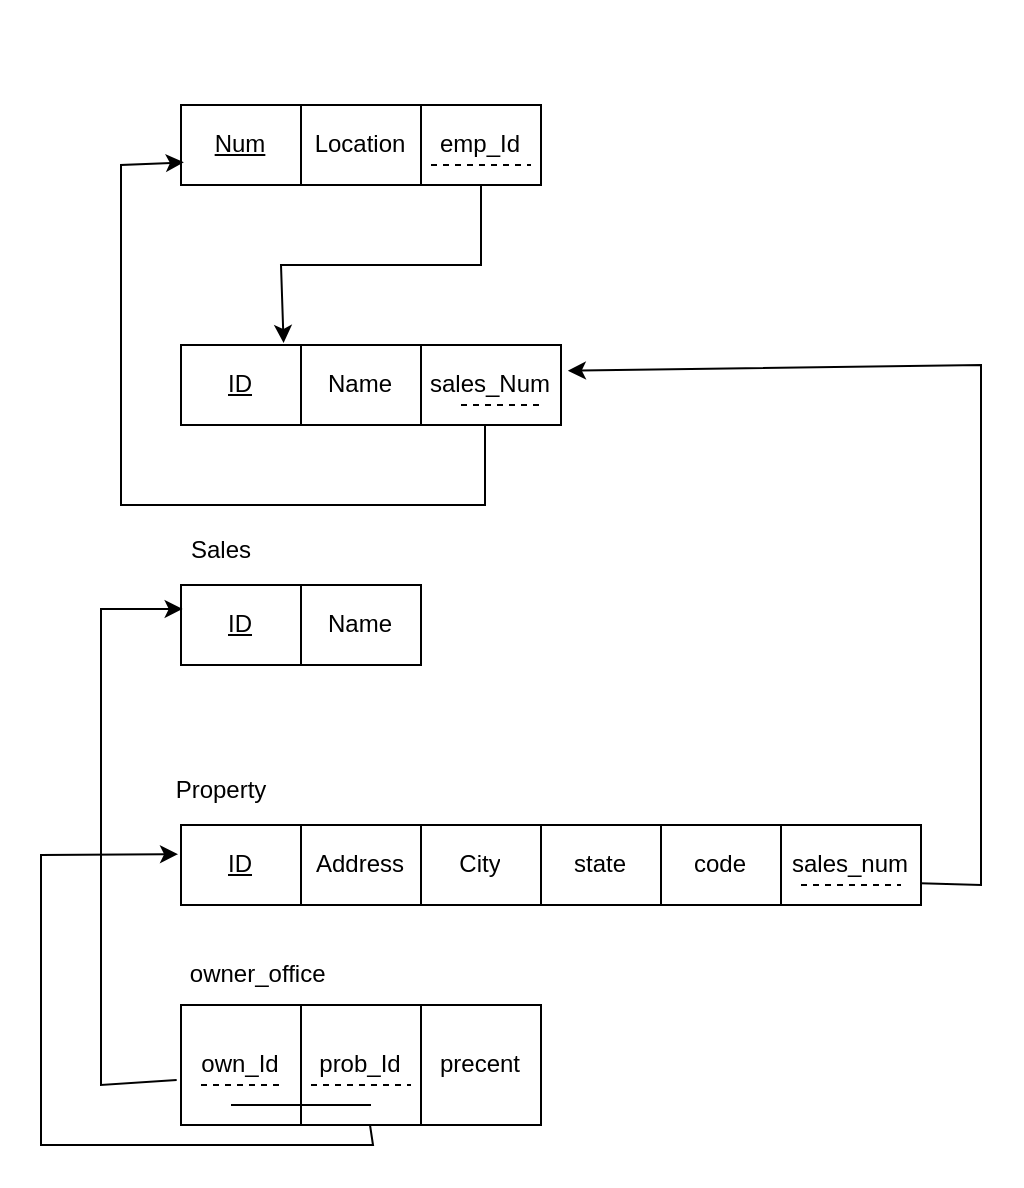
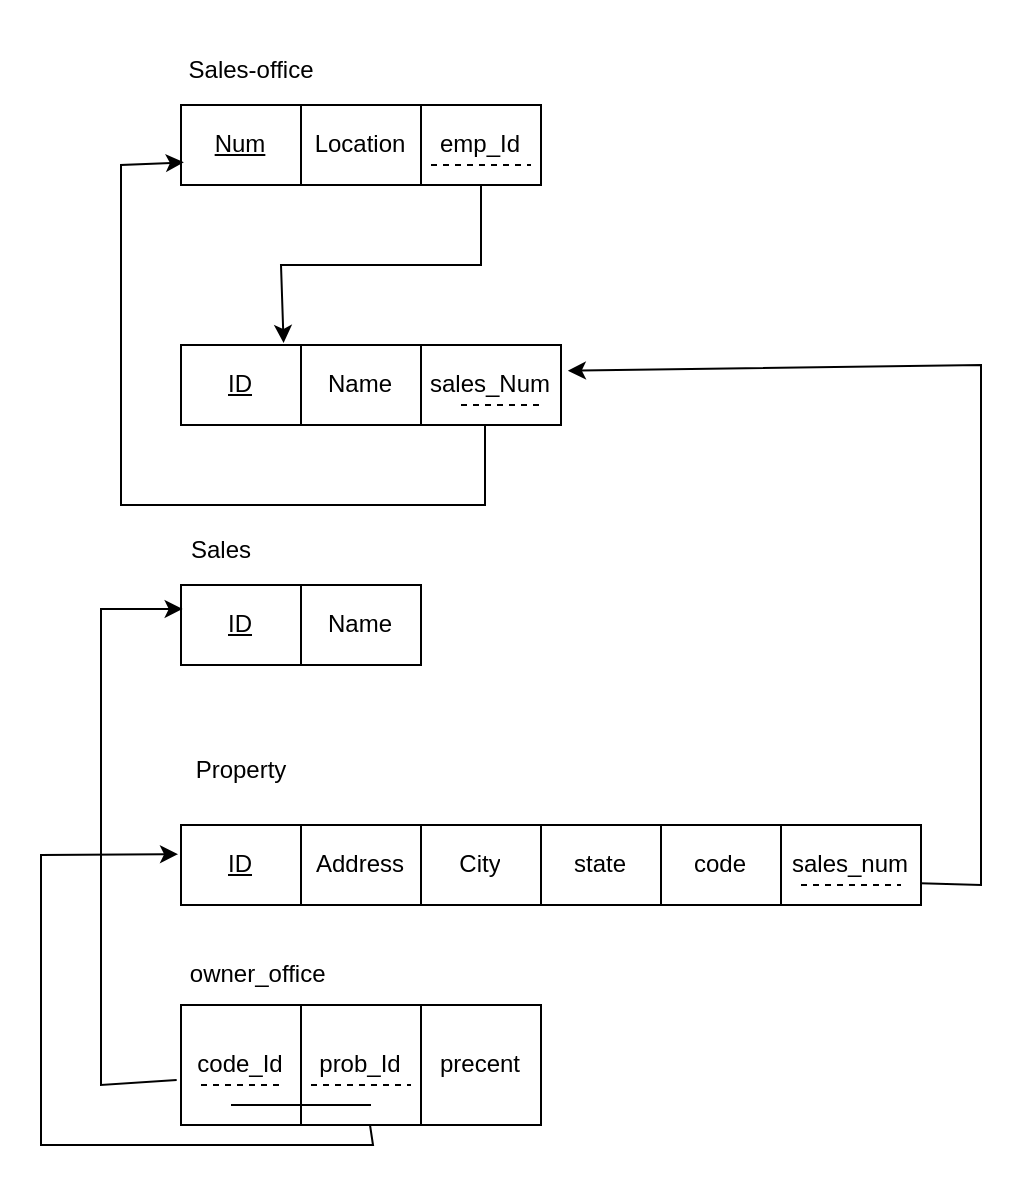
  <mxCell id="0" />
  <mxCell id="1" parent="0" />
  <mxCell id="2" value="" style="shape=table;startSize=0;container=1;collapsible=0;childLayout=tableLayout;" vertex="1" parent="1"><mxGeometry x="90" y="52" width="180" height="40" as="geometry" /></mxCell>
  <mxCell id="3" value="" style="shape=tableRow;horizontal=0;startSize=0;swimlaneHead=0;swimlaneBody=0;strokeColor=inherit;top=0;left=0;bottom=0;right=0;collapsible=0;dropTarget=0;fillColor=none;points=[[0,0.5],[1,0.5]];portConstraint=eastwest;" vertex="1" parent="2"><mxGeometry width="180" height="40" as="geometry" /></mxCell>
  <mxCell id="4" value="&lt;u&gt;Num&lt;/u&gt;" style="shape=partialRectangle;html=1;whiteSpace=wrap;connectable=0;strokeColor=inherit;overflow=hidden;fillColor=none;top=0;left=0;bottom=0;right=0;pointerEvents=1;" vertex="1" parent="3"><mxGeometry width="60" height="40" as="geometry"><mxRectangle width="60" height="40" as="alternateBounds" /></mxGeometry></mxCell>
  <mxCell id="5" value="Location" style="shape=partialRectangle;html=1;whiteSpace=wrap;connectable=0;strokeColor=inherit;overflow=hidden;fillColor=none;top=0;left=0;bottom=0;right=0;pointerEvents=1;" vertex="1" parent="3"><mxGeometry x="60" width="60" height="40" as="geometry"><mxRectangle width="60" height="40" as="alternateBounds" /></mxGeometry></mxCell>
  <mxCell id="6" value="emp_Id" style="shape=partialRectangle;html=1;whiteSpace=wrap;connectable=0;strokeColor=inherit;overflow=hidden;fillColor=none;top=0;left=0;bottom=0;right=0;pointerEvents=1;" vertex="1" parent="3"><mxGeometry x="120" width="60" height="40" as="geometry"><mxRectangle width="60" height="40" as="alternateBounds" /></mxGeometry></mxCell>
+ <mxCell id="7" value="Sales-office" style="text;html=1;align=center;verticalAlign=middle;resizable=0;points=[];autosize=1;strokeColor=none;fillColor=none;" vertex="1" parent="1"><mxGeometry x="80" y="20" width="90" height="30" as="geometry" /></mxCell>
  <mxCell id="8" value="" style="shape=table;startSize=0;container=1;collapsible=0;childLayout=tableLayout;" vertex="1" parent="1"><mxGeometry x="90" y="172" width="190" height="40" as="geometry" /></mxCell>
  <mxCell id="9" value="" style="shape=tableRow;horizontal=0;startSize=0;swimlaneHead=0;swimlaneBody=0;strokeColor=inherit;top=0;left=0;bottom=0;right=0;collapsible=0;dropTarget=0;fillColor=none;points=[[0,0.5],[1,0.5]];portConstraint=eastwest;" vertex="1" parent="8"><mxGeometry width="190" height="40" as="geometry" /></mxCell>
  <mxCell id="10" value="&lt;u&gt;ID&lt;/u&gt;" style="shape=partialRectangle;html=1;whiteSpace=wrap;connectable=0;strokeColor=inherit;overflow=hidden;fillColor=none;top=0;left=0;bottom=0;right=0;pointerEvents=1;" vertex="1" parent="9"><mxGeometry width="60" height="40" as="geometry"><mxRectangle width="60" height="40" as="alternateBounds" /></mxGeometry></mxCell>
  <mxCell id="11" value="Name" style="shape=partialRectangle;html=1;whiteSpace=wrap;connectable=0;strokeColor=inherit;overflow=hidden;fillColor=none;top=0;left=0;bottom=0;right=0;pointerEvents=1;" vertex="1" parent="9"><mxGeometry x="60" width="60" height="40" as="geometry"><mxRectangle width="60" height="40" as="alternateBounds" /></mxGeometry></mxCell>
  <mxCell id="12" value="sales_Num" style="shape=partialRectangle;html=1;whiteSpace=wrap;connectable=0;strokeColor=inherit;overflow=hidden;fillColor=none;top=0;left=0;bottom=0;right=0;pointerEvents=1;" vertex="1" parent="9"><mxGeometry x="120" width="70" height="40" as="geometry"><mxRectangle width="70" height="40" as="alternateBounds" /></mxGeometry></mxCell>
  <mxCell id="13" value="" style="shape=table;startSize=0;container=1;collapsible=0;childLayout=tableLayout;" vertex="1" parent="1"><mxGeometry x="90" y="292" width="120" height="40" as="geometry" /></mxCell>
  <mxCell id="14" value="" style="shape=tableRow;horizontal=0;startSize=0;swimlaneHead=0;swimlaneBody=0;strokeColor=inherit;top=0;left=0;bottom=0;right=0;collapsible=0;dropTarget=0;fillColor=none;points=[[0,0.5],[1,0.5]];portConstraint=eastwest;" vertex="1" parent="13"><mxGeometry width="120" height="40" as="geometry" /></mxCell>
  <mxCell id="15" value="&lt;u&gt;ID&lt;/u&gt;" style="shape=partialRectangle;html=1;whiteSpace=wrap;connectable=0;strokeColor=inherit;overflow=hidden;fillColor=none;top=0;left=0;bottom=0;right=0;pointerEvents=1;" vertex="1" parent="14"><mxGeometry width="60" height="40" as="geometry"><mxRectangle width="60" height="40" as="alternateBounds" /></mxGeometry></mxCell>
  <mxCell id="16" value="Name" style="shape=partialRectangle;html=1;whiteSpace=wrap;connectable=0;strokeColor=inherit;overflow=hidden;fillColor=none;top=0;left=0;bottom=0;right=0;pointerEvents=1;" vertex="1" parent="14"><mxGeometry x="60" width="60" height="40" as="geometry"><mxRectangle width="60" height="40" as="alternateBounds" /></mxGeometry></mxCell>
  <mxCell id="17" value="Sales" style="text;html=1;align=center;verticalAlign=middle;resizable=0;points=[];autosize=1;strokeColor=none;fillColor=none;" vertex="1" parent="1"><mxGeometry x="80" y="260" width="60" height="30" as="geometry" /></mxCell>
  <mxCell id="18" value="" style="shape=table;startSize=0;container=1;collapsible=0;childLayout=tableLayout;" vertex="1" parent="1"><mxGeometry x="90" y="412" width="370" height="40" as="geometry" /></mxCell>
  <mxCell id="19" value="" style="shape=tableRow;horizontal=0;startSize=0;swimlaneHead=0;swimlaneBody=0;strokeColor=inherit;top=0;left=0;bottom=0;right=0;collapsible=0;dropTarget=0;fillColor=none;points=[[0,0.5],[1,0.5]];portConstraint=eastwest;" vertex="1" parent="18"><mxGeometry width="370" height="40" as="geometry" /></mxCell>
  <mxCell id="20" value="&lt;u&gt;ID&lt;/u&gt;" style="shape=partialRectangle;html=1;whiteSpace=wrap;connectable=0;strokeColor=inherit;overflow=hidden;fillColor=none;top=0;left=0;bottom=0;right=0;pointerEvents=1;" vertex="1" parent="19"><mxGeometry width="60" height="40" as="geometry"><mxRectangle width="60" height="40" as="alternateBounds" /></mxGeometry></mxCell>
  <mxCell id="21" value="Address" style="shape=partialRectangle;html=1;whiteSpace=wrap;connectable=0;strokeColor=inherit;overflow=hidden;fillColor=none;top=0;left=0;bottom=0;right=0;pointerEvents=1;" vertex="1" parent="19"><mxGeometry x="60" width="60" height="40" as="geometry"><mxRectangle width="60" height="40" as="alternateBounds" /></mxGeometry></mxCell>
  <mxCell id="22" value="City" style="shape=partialRectangle;html=1;whiteSpace=wrap;connectable=0;strokeColor=inherit;overflow=hidden;fillColor=none;top=0;left=0;bottom=0;right=0;pointerEvents=1;" vertex="1" parent="19"><mxGeometry x="120" width="60" height="40" as="geometry"><mxRectangle width="60" height="40" as="alternateBounds" /></mxGeometry></mxCell>
  <mxCell id="23" value="state" style="shape=partialRectangle;html=1;whiteSpace=wrap;connectable=0;strokeColor=inherit;overflow=hidden;fillColor=none;top=0;left=0;bottom=0;right=0;pointerEvents=1;" vertex="1" parent="19"><mxGeometry x="180" width="60" height="40" as="geometry"><mxRectangle width="60" height="40" as="alternateBounds" /></mxGeometry></mxCell>
  <mxCell id="24" value="code" style="shape=partialRectangle;html=1;whiteSpace=wrap;connectable=0;strokeColor=inherit;overflow=hidden;fillColor=none;top=0;left=0;bottom=0;right=0;pointerEvents=1;" vertex="1" parent="19"><mxGeometry x="240" width="60" height="40" as="geometry"><mxRectangle width="60" height="40" as="alternateBounds" /></mxGeometry></mxCell>
  <mxCell id="25" value="sales_num" style="shape=partialRectangle;html=1;whiteSpace=wrap;connectable=0;strokeColor=inherit;overflow=hidden;fillColor=none;top=0;left=0;bottom=0;right=0;pointerEvents=1;" vertex="1" parent="19"><mxGeometry x="300" width="70" height="40" as="geometry"><mxRectangle width="70" height="40" as="alternateBounds" /></mxGeometry></mxCell>
- <mxCell id="26" value="Property" style="text;html=1;align=center;verticalAlign=middle;resizable=0;points=[];autosize=1;strokeColor=none;fillColor=none;" vertex="1" parent="1"><mxGeometry x="75" y="380" width="70" height="30" as="geometry" /></mxCell>
+ <mxCell id="26" value="Property" style="text;html=1;align=center;verticalAlign=middle;resizable=0;points=[];autosize=1;strokeColor=none;fillColor=none;" vertex="1" parent="1"><mxGeometry x="85" y="370" width="70" height="30" as="geometry" /></mxCell>
  <mxCell id="27" value="" style="endArrow=none;dashed=1;html=1;rounded=0;" edge="1" parent="1"><mxGeometry width="50" height="50" relative="1" as="geometry"><mxPoint x="215" y="82" as="sourcePoint" /><mxPoint x="265" y="82" as="targetPoint" /></mxGeometry></mxCell>
  <mxCell id="28" value="" style="endArrow=classic;html=1;rounded=0;entryX=0.27;entryY=-0.025;entryDx=0;entryDy=0;entryPerimeter=0;" edge="1" parent="1" target="9"><mxGeometry width="50" height="50" relative="1" as="geometry"><mxPoint x="240" y="92" as="sourcePoint" /><mxPoint x="470" y="142" as="targetPoint" /><Array as="points"><mxPoint x="240" y="132" /><mxPoint x="140" y="132" /></Array></mxGeometry></mxCell>
  <mxCell id="29" value="" style="endArrow=none;dashed=1;html=1;rounded=0;" edge="1" parent="1"><mxGeometry width="50" height="50" relative="1" as="geometry"><mxPoint x="230" y="202" as="sourcePoint" /><mxPoint x="270" y="202" as="targetPoint" /></mxGeometry></mxCell>
  <mxCell id="30" value="" style="endArrow=classic;html=1;rounded=0;entryX=0.008;entryY=0.717;entryDx=0;entryDy=0;entryPerimeter=0;" edge="1" parent="1" target="3"><mxGeometry width="50" height="50" relative="1" as="geometry"><mxPoint x="242" y="212" as="sourcePoint" /><mxPoint x="320" y="222" as="targetPoint" /><Array as="points"><mxPoint x="242" y="252" /><mxPoint x="60" y="252" /><mxPoint x="60" y="82" /></Array></mxGeometry></mxCell>
  <mxCell id="31" value="" style="endArrow=none;dashed=1;html=1;rounded=0;" edge="1" parent="1"><mxGeometry width="50" height="50" relative="1" as="geometry"><mxPoint x="400" y="442" as="sourcePoint" /><mxPoint x="450" y="442" as="targetPoint" /></mxGeometry></mxCell>
  <mxCell id="32" value="" style="endArrow=classic;html=1;rounded=0;exitX=0.999;exitY=0.728;exitDx=0;exitDy=0;exitPerimeter=0;entryX=1.018;entryY=0.322;entryDx=0;entryDy=0;entryPerimeter=0;" edge="1" parent="1" source="19" target="9"><mxGeometry width="50" height="50" relative="1" as="geometry"><mxPoint x="490" y="452" as="sourcePoint" /><mxPoint x="350" y="192" as="targetPoint" /><Array as="points"><mxPoint x="490" y="442" /><mxPoint x="490" y="182" /></Array></mxGeometry></mxCell>
  <mxCell id="33" value="" style="shape=table;startSize=0;container=1;collapsible=0;childLayout=tableLayout;" vertex="1" parent="1"><mxGeometry x="90" y="502" width="180" height="60" as="geometry" /></mxCell>
  <mxCell id="34" value="" style="shape=tableRow;horizontal=0;startSize=0;swimlaneHead=0;swimlaneBody=0;strokeColor=inherit;top=0;left=0;bottom=0;right=0;collapsible=0;dropTarget=0;fillColor=none;points=[[0,0.5],[1,0.5]];portConstraint=eastwest;" vertex="1" parent="33"><mxGeometry width="180" height="60" as="geometry" /></mxCell>
- <mxCell id="35" value="own_Id" style="shape=partialRectangle;html=1;whiteSpace=wrap;connectable=0;strokeColor=inherit;overflow=hidden;fillColor=none;top=0;left=0;bottom=0;right=0;pointerEvents=1;" vertex="1" parent="34"><mxGeometry width="60" height="60" as="geometry"><mxRectangle width="60" height="60" as="alternateBounds" /></mxGeometry></mxCell>
+ <mxCell id="35" value="code_Id" style="shape=partialRectangle;html=1;whiteSpace=wrap;connectable=0;strokeColor=inherit;overflow=hidden;fillColor=none;top=0;left=0;bottom=0;right=0;pointerEvents=1;" vertex="1" parent="34"><mxGeometry width="60" height="60" as="geometry"><mxRectangle width="60" height="60" as="alternateBounds" /></mxGeometry></mxCell>
  <mxCell id="36" value="prob_Id" style="shape=partialRectangle;html=1;whiteSpace=wrap;connectable=0;strokeColor=inherit;overflow=hidden;fillColor=none;top=0;left=0;bottom=0;right=0;pointerEvents=1;" vertex="1" parent="34"><mxGeometry x="60" width="60" height="60" as="geometry"><mxRectangle width="60" height="60" as="alternateBounds" /></mxGeometry></mxCell>
  <mxCell id="37" value="precent" style="shape=partialRectangle;html=1;whiteSpace=wrap;connectable=0;strokeColor=inherit;overflow=hidden;fillColor=none;top=0;left=0;bottom=0;right=0;pointerEvents=1;" vertex="1" parent="34"><mxGeometry x="120" width="60" height="60" as="geometry"><mxRectangle width="60" height="60" as="alternateBounds" /></mxGeometry></mxCell>
  <mxCell id="38" value="owner_office&amp;nbsp;" style="text;html=1;align=center;verticalAlign=middle;resizable=0;points=[];autosize=1;strokeColor=none;fillColor=none;" vertex="1" parent="1"><mxGeometry x="75" y="472" width="110" height="30" as="geometry" /></mxCell>
  <mxCell id="39" value="" style="endArrow=none;dashed=1;html=1;rounded=0;" edge="1" parent="1"><mxGeometry width="50" height="50" relative="1" as="geometry"><mxPoint x="100" y="542" as="sourcePoint" /><mxPoint x="140" y="542" as="targetPoint" /></mxGeometry></mxCell>
  <mxCell id="40" value="" style="endArrow=none;dashed=1;html=1;rounded=0;" edge="1" parent="1"><mxGeometry width="50" height="50" relative="1" as="geometry"><mxPoint x="155" y="542" as="sourcePoint" /><mxPoint x="205" y="542" as="targetPoint" /></mxGeometry></mxCell>
  <mxCell id="41" value="" style="endArrow=none;html=1;rounded=0;" edge="1" parent="1"><mxGeometry width="50" height="50" relative="1" as="geometry"><mxPoint x="115" y="552" as="sourcePoint" /><mxPoint x="185" y="552" as="targetPoint" /></mxGeometry></mxCell>
  <mxCell id="42" value="" style="endArrow=classic;html=1;rounded=0;exitX=-0.012;exitY=0.624;exitDx=0;exitDy=0;exitPerimeter=0;entryX=0.007;entryY=0.299;entryDx=0;entryDy=0;entryPerimeter=0;" edge="1" parent="1" source="34" target="14"><mxGeometry width="50" height="50" relative="1" as="geometry"><mxPoint y="542" as="sourcePoint" x="10" /><mxPoint x="60" y="492" as="targetPoint" /><Array as="points"><mxPoint x="50" y="542" /><mxPoint x="50" y="304" /></Array></mxGeometry></mxCell>
  <mxCell id="43" value="" style="endArrow=classic;html=1;rounded=0;entryX=-0.004;entryY=0.364;entryDx=0;entryDy=0;entryPerimeter=0;" edge="1" parent="1" source="34" target="19"><mxGeometry width="50" height="50" relative="1" as="geometry"><mxPoint x="230" y="592" as="sourcePoint" /><mxPoint x="0" y="562" as="targetPoint" /><Array as="points"><mxPoint x="186" y="572" /><mxPoint x="20" y="572" /><mxPoint x="20" y="427" /></Array></mxGeometry></mxCell>
